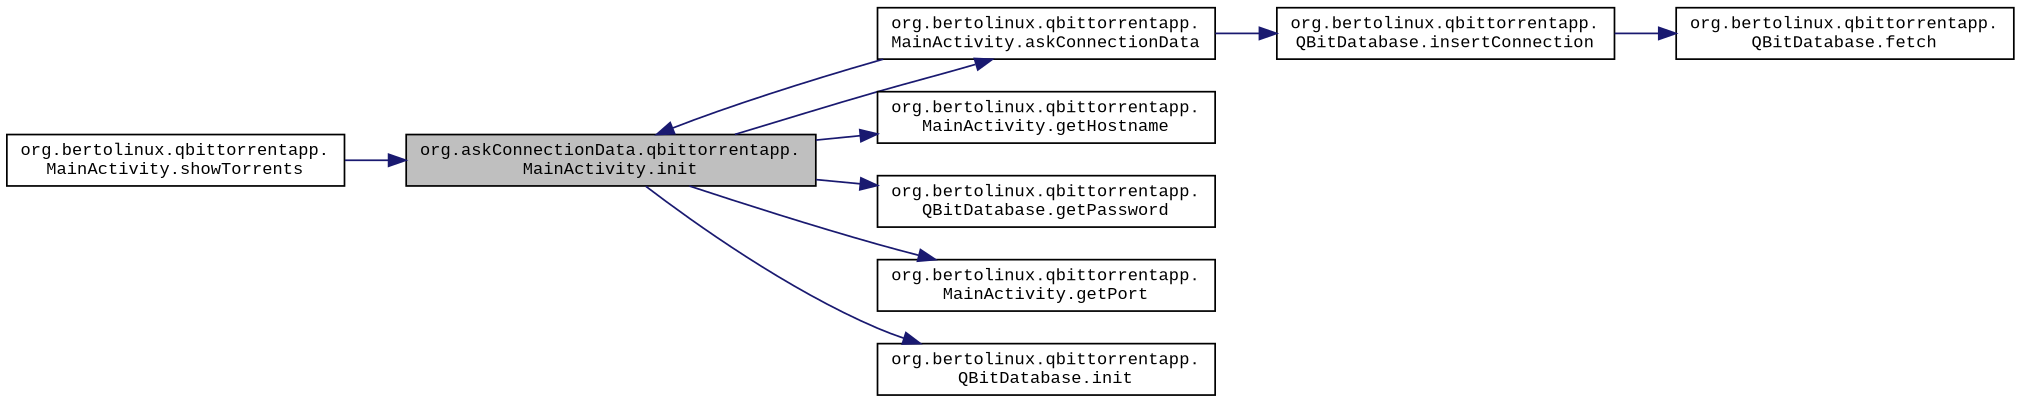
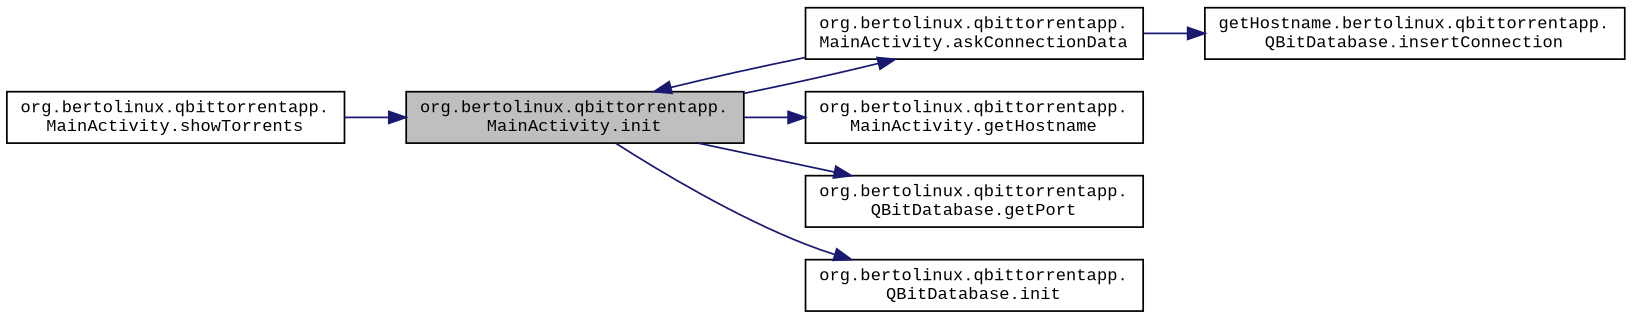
  digraph {
    fontname="Liberation Mono"
    rankdir=LR
    node [color=black fillcolor=white fontname="Liberation Mono" fontsize=10 shape=record style=filled]
    edge [color=midnightblue fontname="Liberation Mono" fontsize=10 labelfontname=Helvetica labelfontsize=10 style=solid]
-   n1 [fillcolor=grey75 fontcolor=black height=0.2 label="org.askConnectionData.qbittorrentapp.\lMainActivity.init" width=0.4]
+   n1 [fillcolor=grey75 fontcolor=black height=0.2 label="org.bertolinux.qbittorrentapp.\lMainActivity.init" width=0.4]
    n2 [height=0.2 label="org.bertolinux.qbittorrentapp.\lMainActivity.askConnectionData" width=0.4]
    n3 [height=0.2 label="org.bertolinux.qbittorrentapp.\lMainActivity.getHostname" width=0.4]
-   n4 [height=0.2 label="org.bertolinux.qbittorrentapp.\lQBitDatabase.getPassword" width=0.4]
-   n5 [height=0.2 label="org.bertolinux.qbittorrentapp.\lMainActivity.getPort" width=0.4]
+   n5 [height=0.2 label="org.bertolinux.qbittorrentapp.\lQBitDatabase.getPort" width=0.4]
    n6 [height=0.2 label="org.bertolinux.qbittorrentapp.\lQBitDatabase.init" width=0.4]
-   n7 [height=0.2 label="org.bertolinux.qbittorrentapp.\lQBitDatabase.insertConnection" width=0.4]
+   n7 [height=0.2 label="getHostname.bertolinux.qbittorrentapp.\lQBitDatabase.insertConnection" width=0.4]
    n8 [height=0.2 label="org.bertolinux.qbittorrentapp.\lMainActivity.showTorrents" width=0.4]
-   n9 [height=0.2 label="org.bertolinux.qbittorrentapp.\lQBitDatabase.fetch" width=0.4]
    n1 -> n2
    n1 -> n3
-   n1 -> n4
    n1 -> n5
    n1 -> n6
    n2 -> n1
    n2 -> n7
-   n7 -> n9
    n8 -> n1
  }
